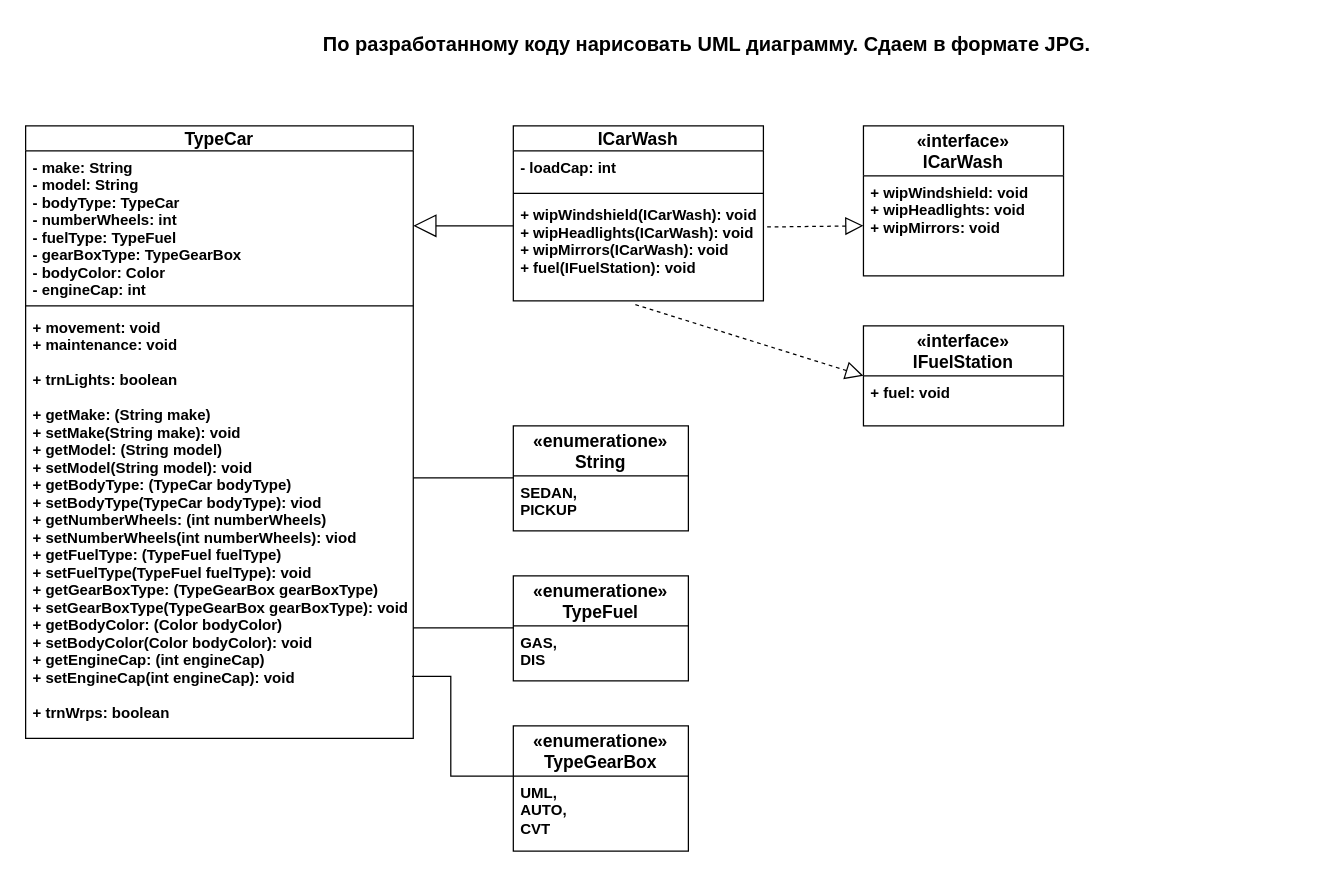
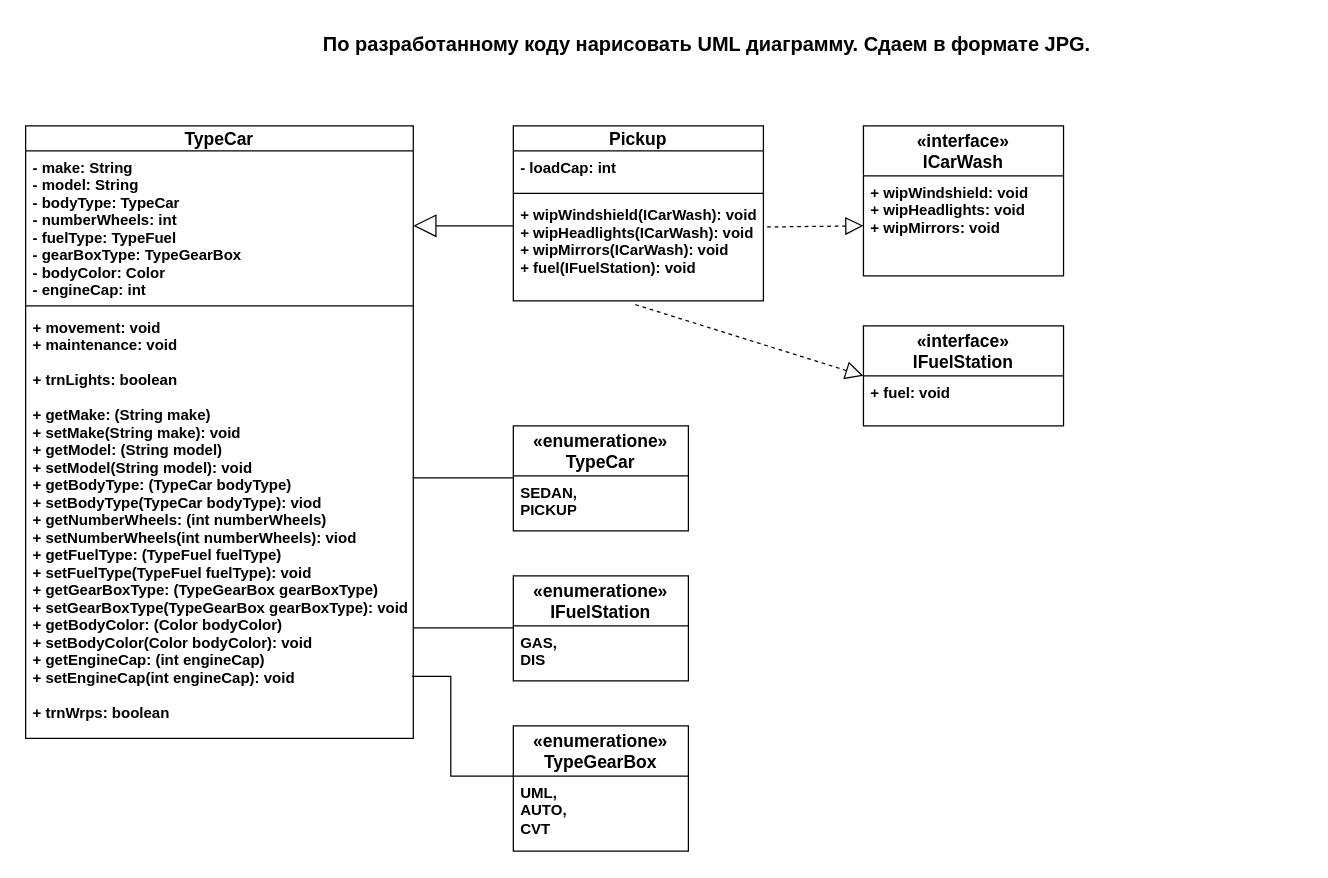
  <mxCell id="0" />
  <mxCell id="1" parent="0" />
  <mxCell id="2" value="TypeCar" style="swimlane;fontStyle=1;align=center;verticalAlign=middle;childLayout=stackLayout;horizontal=1;startSize=20;horizontalStack=0;resizeParent=1;resizeLast=0;collapsible=1;marginBottom=0;rounded=0;shadow=0;strokeWidth=1;fontSize=14;" parent="1" vertex="1"><mxGeometry x="20" y="100" width="310" height="490" as="geometry"><mxRectangle x="230" y="140" width="160" height="26" as="alternateBounds" /></mxGeometry></mxCell>
  <mxCell id="3" value="- make: String&#10;- model: String&#10;- bodyType: TypeCar&#10;- numberWheels: int&#10;- fuelType: TypeFuel&#10;- gearBoxType: TypeGearBox&#10;- bodyColor: Color&#10;- engineCap: int&#10;" style="text;align=left;verticalAlign=top;spacingLeft=4;spacingRight=4;overflow=hidden;rotatable=0;points=[[0,0.5],[1,0.5]];portConstraint=eastwest;fontStyle=1" parent="2" vertex="1"><mxGeometry y="20" width="310" height="120" as="geometry" /></mxCell>
  <mxCell id="4" value="" style="line;html=1;strokeWidth=1;align=left;verticalAlign=middle;spacingTop=-1;spacingLeft=3;spacingRight=3;rotatable=0;labelPosition=right;points=[];portConstraint=eastwest;" parent="2" vertex="1"><mxGeometry y="140" width="310" height="8" as="geometry" /></mxCell>
  <mxCell id="5" value="+ movement: void&#10;+ maintenance: void&#10;&#10;+ trnLights: boolean&#10; &#10;+ getMake: (String make)&#10;+ setMake(String make): void&#10;+ getModel: (String model)&#10;+ setModel(String model): void&#10;+ getBodyType: (TypeCar bodyType)&#10;+ setBodyType(TypeCar bodyType): viod&#10;+ getNumberWheels: (int numberWheels)&#10;+ setNumberWheels(int numberWheels): viod&#10;+ getFuelType: (TypeFuel fuelType)&#10;+ setFuelType(TypeFuel fuelType): void&#10;+ getGearBoxType: (TypeGearBox gearBoxType)&#10;+ setGearBoxType(TypeGearBox gearBoxType): void&#10;+ getBodyColor: (Color bodyColor)&#10;+ setBodyColor(Color bodyColor): void&#10;+ getEngineCap: (int engineCap)&#10;+ setEngineCap(int engineCap): void&#10; &#10;+ trnWrps: boolean&#10;" style="text;align=left;verticalAlign=top;spacingLeft=4;spacingRight=4;overflow=hidden;rotatable=0;points=[[0,0.5],[1,0.5]];portConstraint=eastwest;fontStyle=1" parent="2" vertex="1"><mxGeometry y="148" width="310" height="342" as="geometry" /></mxCell>
  <mxCell id="6" value="«interface»&#10;ICarWash" style="swimlane;fontStyle=1;align=center;verticalAlign=middle;childLayout=stackLayout;horizontal=1;startSize=40;horizontalStack=0;resizeParent=1;resizeLast=0;collapsible=1;marginBottom=0;rounded=0;shadow=0;strokeWidth=1;fontSize=14;" parent="1" vertex="1"><mxGeometry x="690" y="100" width="160" height="120" as="geometry"><mxRectangle x="340" y="380" width="170" height="26" as="alternateBounds" /></mxGeometry></mxCell>
  <mxCell id="7" value="+ wipWindshield: void&#10;+ wipHeadlights: void&#10;+ wipMirrors: void&#10;" style="text;align=left;verticalAlign=top;spacingLeft=4;spacingRight=4;overflow=hidden;rotatable=0;points=[[0,0.5],[1,0.5]];portConstraint=eastwest;fontStyle=1" parent="6" vertex="1"><mxGeometry y="40" width="160" height="80" as="geometry" /></mxCell>
- <mxCell id="8" value="ICarWash" style="swimlane;fontStyle=1;align=center;verticalAlign=middle;childLayout=stackLayout;horizontal=1;startSize=20;horizontalStack=0;resizeParent=1;resizeLast=0;collapsible=1;marginBottom=0;rounded=0;shadow=0;strokeWidth=1;fontSize=14;" parent="1" vertex="1"><mxGeometry x="410" y="100" width="200" height="140" as="geometry"><mxRectangle x="550" y="140" width="160" height="26" as="alternateBounds" /></mxGeometry></mxCell>
+ <mxCell id="8" value="Pickup" style="swimlane;fontStyle=1;align=center;verticalAlign=middle;childLayout=stackLayout;horizontal=1;startSize=20;horizontalStack=0;resizeParent=1;resizeLast=0;collapsible=1;marginBottom=0;rounded=0;shadow=0;strokeWidth=1;fontSize=14;" parent="1" vertex="1"><mxGeometry x="410" y="100" width="200" height="140" as="geometry"><mxRectangle x="550" y="140" width="160" height="26" as="alternateBounds" /></mxGeometry></mxCell>
  <mxCell id="9" value="- loadCap: int&#10;" style="text;align=left;verticalAlign=top;spacingLeft=4;spacingRight=4;overflow=hidden;rotatable=0;points=[[0,0.5],[1,0.5]];portConstraint=eastwest;fontStyle=1" parent="8" vertex="1"><mxGeometry y="20" width="200" height="30" as="geometry" /></mxCell>
  <mxCell id="10" value="" style="line;html=1;strokeWidth=1;align=left;verticalAlign=middle;spacingTop=-1;spacingLeft=3;spacingRight=3;rotatable=0;labelPosition=right;points=[];portConstraint=eastwest;" parent="8" vertex="1"><mxGeometry y="50" width="200" height="8" as="geometry" /></mxCell>
  <mxCell id="11" value="+ wipWindshield(ICarWash): void&#10;+ wipHeadlights(ICarWash): void&#10;+ wipMirrors(ICarWash): void&#10;+ fuel(IFuelStation): void&#10;&#10;&#10;&#10;&#10;" style="text;align=left;verticalAlign=top;spacingLeft=4;spacingRight=4;overflow=hidden;rotatable=0;points=[[0,0.5],[1,0.5]];portConstraint=eastwest;fontStyle=1" parent="8" vertex="1"><mxGeometry y="58" width="200" height="82" as="geometry" /></mxCell>
  <mxCell id="12" value="«interface»&#10;IFuelStation" style="swimlane;fontStyle=1;align=center;verticalAlign=middle;childLayout=stackLayout;horizontal=1;startSize=40;horizontalStack=0;resizeParent=1;resizeLast=0;collapsible=1;marginBottom=0;rounded=0;shadow=0;strokeWidth=1;fontSize=14;" vertex="1" parent="1"><mxGeometry x="690" y="260" width="160" height="80" as="geometry"><mxRectangle x="340" y="380" width="170" height="26" as="alternateBounds" /></mxGeometry></mxCell>
  <mxCell id="13" value="+ fuel: void&#10;" style="text;align=left;verticalAlign=top;spacingLeft=4;spacingRight=4;overflow=hidden;rotatable=0;points=[[0,0.5],[1,0.5]];portConstraint=eastwest;fontStyle=1" vertex="1" parent="12"><mxGeometry y="40" width="160" height="30" as="geometry" /></mxCell>
  <mxCell id="14" value="" style="endArrow=block;endSize=16;endFill=0;html=1;rounded=0;" edge="1" parent="1"><mxGeometry x="1" y="61" width="160" relative="1" as="geometry"><mxPoint x="410" y="180" as="sourcePoint" /><mxPoint x="330" y="180" as="targetPoint" /><mxPoint x="60" y="51" as="offset" /></mxGeometry></mxCell>
  <mxCell id="15" value="" style="endArrow=block;dashed=1;endFill=0;endSize=12;html=1;rounded=0;exitX=1.015;exitY=0.28;exitDx=0;exitDy=0;exitPerimeter=0;" edge="1" parent="1" source="11"><mxGeometry width="160" relative="1" as="geometry"><mxPoint x="770" y="180" as="sourcePoint" /><mxPoint x="690" y="180" as="targetPoint" /></mxGeometry></mxCell>
  <mxCell id="16" value="" style="endArrow=block;dashed=1;endFill=0;endSize=12;html=1;rounded=0;exitX=0.488;exitY=1.037;exitDx=0;exitDy=0;exitPerimeter=0;entryX=0;entryY=0.5;entryDx=0;entryDy=0;" edge="1" parent="1" source="11" target="12"><mxGeometry width="160" relative="1" as="geometry"><mxPoint x="570" y="299.67" as="sourcePoint" /><mxPoint x="650" y="299.67" as="targetPoint" /></mxGeometry></mxCell>
- <mxCell id="17" value="&lt;font style=&quot;font-size: 14px;&quot;&gt;&lt;b&gt;«enumeratione»&lt;br&gt;String&lt;br&gt;&lt;/b&gt;&lt;/font&gt;" style="swimlane;fontStyle=0;childLayout=stackLayout;horizontal=1;startSize=40;fillColor=none;horizontalStack=0;resizeParent=1;resizeParentMax=0;resizeLast=0;collapsible=1;marginBottom=0;whiteSpace=wrap;html=1;" vertex="1" parent="1"><mxGeometry x="410" y="340" width="140" height="84" as="geometry" /></mxCell>
+ <mxCell id="17" value="&lt;font style=&quot;font-size: 14px;&quot;&gt;&lt;b&gt;«enumeratione»&lt;br&gt;TypeCar&lt;br&gt;&lt;/b&gt;&lt;/font&gt;" style="swimlane;fontStyle=0;childLayout=stackLayout;horizontal=1;startSize=40;fillColor=none;horizontalStack=0;resizeParent=1;resizeParentMax=0;resizeLast=0;collapsible=1;marginBottom=0;whiteSpace=wrap;html=1;" vertex="1" parent="1"><mxGeometry x="410" y="340" width="140" height="84" as="geometry" /></mxCell>
  <mxCell id="18" value="&lt;b&gt;SEDAN,&lt;br&gt;PICKUP&lt;/b&gt;" style="text;strokeColor=none;fillColor=none;align=left;verticalAlign=top;spacingLeft=4;spacingRight=4;overflow=hidden;rotatable=0;points=[[0,0.5],[1,0.5]];portConstraint=eastwest;whiteSpace=wrap;html=1;" vertex="1" parent="17"><mxGeometry y="40" width="140" height="44" as="geometry" /></mxCell>
  <mxCell id="19" value="" style="endArrow=none;html=1;edgeStyle=orthogonalEdgeStyle;rounded=0;" edge="1" parent="1"><mxGeometry relative="1" as="geometry"><mxPoint x="330" y="381.5" as="sourcePoint" /><mxPoint x="410" y="381.5" as="targetPoint" /><Array as="points"><mxPoint x="360" y="381.5" /><mxPoint x="360" y="381.5" /></Array></mxGeometry></mxCell>
- <mxCell id="20" value="&lt;font style=&quot;font-size: 14px;&quot;&gt;&lt;b&gt;«enumeratione»&lt;br&gt;TypeFuel&lt;br&gt;&lt;/b&gt;&lt;/font&gt;" style="swimlane;fontStyle=0;childLayout=stackLayout;horizontal=1;startSize=40;fillColor=none;horizontalStack=0;resizeParent=1;resizeParentMax=0;resizeLast=0;collapsible=1;marginBottom=0;whiteSpace=wrap;html=1;" vertex="1" parent="1"><mxGeometry x="410" y="460" width="140" height="84" as="geometry" /></mxCell>
+ <mxCell id="20" value="&lt;font style=&quot;font-size: 14px;&quot;&gt;&lt;b&gt;«enumeratione»&lt;br&gt;IFuelStation&lt;br&gt;&lt;/b&gt;&lt;/font&gt;" style="swimlane;fontStyle=0;childLayout=stackLayout;horizontal=1;startSize=40;fillColor=none;horizontalStack=0;resizeParent=1;resizeParentMax=0;resizeLast=0;collapsible=1;marginBottom=0;whiteSpace=wrap;html=1;" vertex="1" parent="1"><mxGeometry x="410" y="460" width="140" height="84" as="geometry" /></mxCell>
  <mxCell id="21" value="&lt;b&gt;GAS,&lt;br&gt;DIS&lt;/b&gt;" style="text;strokeColor=none;fillColor=none;align=left;verticalAlign=top;spacingLeft=4;spacingRight=4;overflow=hidden;rotatable=0;points=[[0,0.5],[1,0.5]];portConstraint=eastwest;whiteSpace=wrap;html=1;" vertex="1" parent="20"><mxGeometry y="40" width="140" height="44" as="geometry" /></mxCell>
  <mxCell id="22" value="" style="endArrow=none;html=1;edgeStyle=orthogonalEdgeStyle;rounded=0;" edge="1" parent="1"><mxGeometry relative="1" as="geometry"><mxPoint x="330" y="501.5" as="sourcePoint" /><mxPoint x="410" y="501.5" as="targetPoint" /><Array as="points"><mxPoint x="360" y="501.5" /><mxPoint x="360" y="501.5" /></Array></mxGeometry></mxCell>
  <mxCell id="23" value="&lt;font style=&quot;font-size: 14px;&quot;&gt;&lt;b&gt;«enumeratione»&lt;br&gt;TypeGearBox&lt;br&gt;&lt;/b&gt;&lt;/font&gt;" style="swimlane;fontStyle=0;childLayout=stackLayout;horizontal=1;startSize=40;fillColor=none;horizontalStack=0;resizeParent=1;resizeParentMax=0;resizeLast=0;collapsible=1;marginBottom=0;whiteSpace=wrap;html=1;" vertex="1" parent="1"><mxGeometry x="410" y="580" width="140" height="100" as="geometry" /></mxCell>
  <mxCell id="24" value="&lt;b&gt;UML,&lt;br&gt;AUTO,&lt;br&gt;CVT&lt;/b&gt;" style="text;strokeColor=none;fillColor=none;align=left;verticalAlign=top;spacingLeft=4;spacingRight=4;overflow=hidden;rotatable=0;points=[[0,0.5],[1,0.5]];portConstraint=eastwest;whiteSpace=wrap;html=1;" vertex="1" parent="23"><mxGeometry y="40" width="140" height="60" as="geometry" /></mxCell>
  <mxCell id="25" value="" style="endArrow=none;html=1;edgeStyle=orthogonalEdgeStyle;rounded=0;exitX=0.997;exitY=0.855;exitDx=0;exitDy=0;exitPerimeter=0;" edge="1" parent="1" source="5"><mxGeometry relative="1" as="geometry"><mxPoint x="350" y="540" as="sourcePoint" /><mxPoint x="410" y="620" as="targetPoint" /><Array as="points"><mxPoint x="360" y="540" /><mxPoint x="360" y="620" /></Array></mxGeometry></mxCell>
  <mxCell id="26" value="&lt;b&gt;&lt;font style=&quot;font-size: 16px;&quot;&gt;По разработанному коду нарисовать UML диаграмму. Сдаем в формате JPG.&lt;/font&gt;&lt;/b&gt;" style="text;html=1;strokeColor=none;fillColor=none;align=center;verticalAlign=middle;whiteSpace=wrap;rounded=0;" vertex="1" parent="1"><mxGeometry x="90" y="20" width="950" height="30" as="geometry" /></mxCell>
